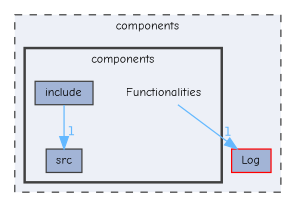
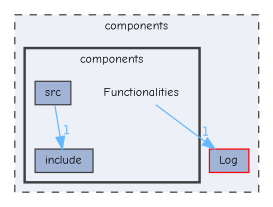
  digraph {
    compound=true
    fontname="Comic Neue"
    node [fontname="Comic Neue" fontsize=10 shape=box color=grey25 fillcolor="#a2b4d6" style=filled]
    edge [color=steelblue1 fontcolor=steelblue1 fontname="Comic Neue" fontsize=10 headlabel=1 labeldistance=1.5 labelfontname=Helvetica labelfontsize=10]
    n1 [height=0.2 label=Functionalities shape=plaintext width=0.4 color="" fillcolor="" style=""]
    n2 [height=0.2 label=include width=0.4]
    n3 [height=0.2 label=src width=0.4]
    n4 [color=red height=0.2 label=Log width=0.4]
    subgraph cluster_1 {
      bgcolor="#edf0f7"
      fontsize=10
      label=components
      pencolor=grey25
      style="filled,dashed"
      n4
      subgraph cluster_2 {
        bgcolor="#edf0f7"
        fontsize=10
        label=components
        pencolor=grey25
        style="filled,bold"
        n1
        n2
        n3
      }
    }
    n1 -> n4
-   n2 -> n3
+   n3 -> n2
  }
